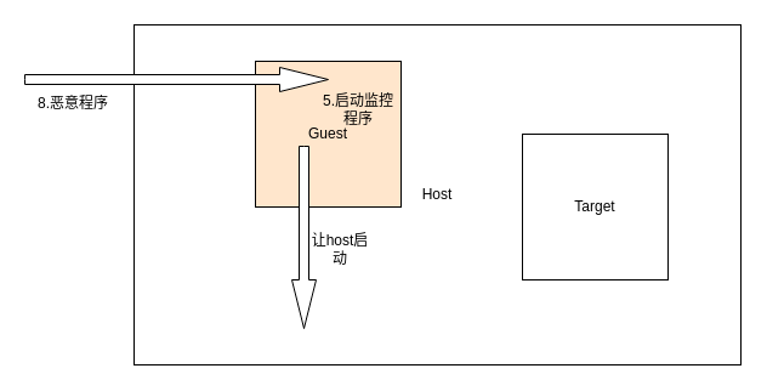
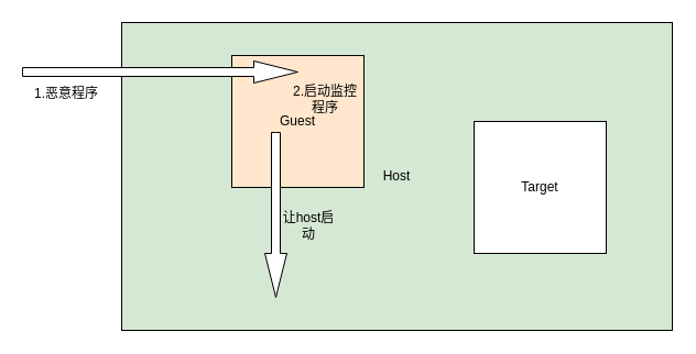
  <mxCell id="0" />
  <mxCell id="1" parent="0" />
- <mxCell id="2" value="Host" style="rounded=0;whiteSpace=wrap;html=1;" vertex="1" parent="1"><mxGeometry x="110" y="20" width="500" height="280" as="geometry" /></mxCell>
+ <mxCell id="2" value="Host" style="rounded=0;whiteSpace=wrap;html=1;fillColor=#d5e8d4;" vertex="1" parent="1"><mxGeometry x="110" y="20" width="500" height="280" as="geometry" /></mxCell>
  <mxCell id="3" value="Guest" style="whiteSpace=wrap;html=1;aspect=fixed;fillColor=#ffe6cc;" vertex="1" parent="1"><mxGeometry x="210" y="50" width="120" height="120" as="geometry" /></mxCell>
  <mxCell id="4" value="Target" style="whiteSpace=wrap;html=1;aspect=fixed;" vertex="1" parent="1"><mxGeometry x="430" y="110" width="120" height="120" as="geometry" /></mxCell>
- <mxCell id="5" value="5.启动监控程序" style="text;html=1;strokeColor=none;fillColor=none;align=center;verticalAlign=middle;whiteSpace=wrap;rounded=0;" vertex="1" parent="1"><mxGeometry x="260" y="70" width="70" height="40" as="geometry" /></mxCell>
+ <mxCell id="5" value="2.启动监控程序" style="text;html=1;strokeColor=none;fillColor=none;align=center;verticalAlign=middle;whiteSpace=wrap;rounded=0;" vertex="1" parent="1"><mxGeometry x="260" y="70" width="70" height="40" as="geometry" /></mxCell>
  <mxCell id="6" value="" style="html=1;shadow=0;dashed=0;align=center;verticalAlign=middle;shape=mxgraph.arrows2.arrow;dy=0.6;dx=40;notch=0;" vertex="1" parent="1"><mxGeometry x="20" y="55" width="250" height="20" as="geometry" /></mxCell>
- <mxCell id="7" value="8.恶意程序" style="text;html=1;strokeColor=none;fillColor=none;align=center;verticalAlign=middle;whiteSpace=wrap;rounded=0;" vertex="1" parent="1"><mxGeometry x="30" y="70" width="60" height="30" as="geometry" /></mxCell>
+ <mxCell id="7" value="1.恶意程序" style="text;html=1;strokeColor=none;fillColor=none;align=center;verticalAlign=middle;whiteSpace=wrap;rounded=0;" vertex="1" parent="1"><mxGeometry x="30" y="70" width="60" height="30" as="geometry" /></mxCell>
  <mxCell id="8" value="" style="html=1;shadow=0;dashed=0;align=center;verticalAlign=middle;shape=mxgraph.arrows2.arrow;dy=0.6;dx=40;direction=south;notch=0;" vertex="1" parent="1"><mxGeometry x="240" y="120" width="20" height="150" as="geometry" /></mxCell>
  <mxCell id="9" value="让host启动" style="text;html=1;strokeColor=none;fillColor=none;align=center;verticalAlign=middle;whiteSpace=wrap;rounded=0;" vertex="1" parent="1"><mxGeometry x="250" y="190" width="60" height="30" as="geometry" /></mxCell>
